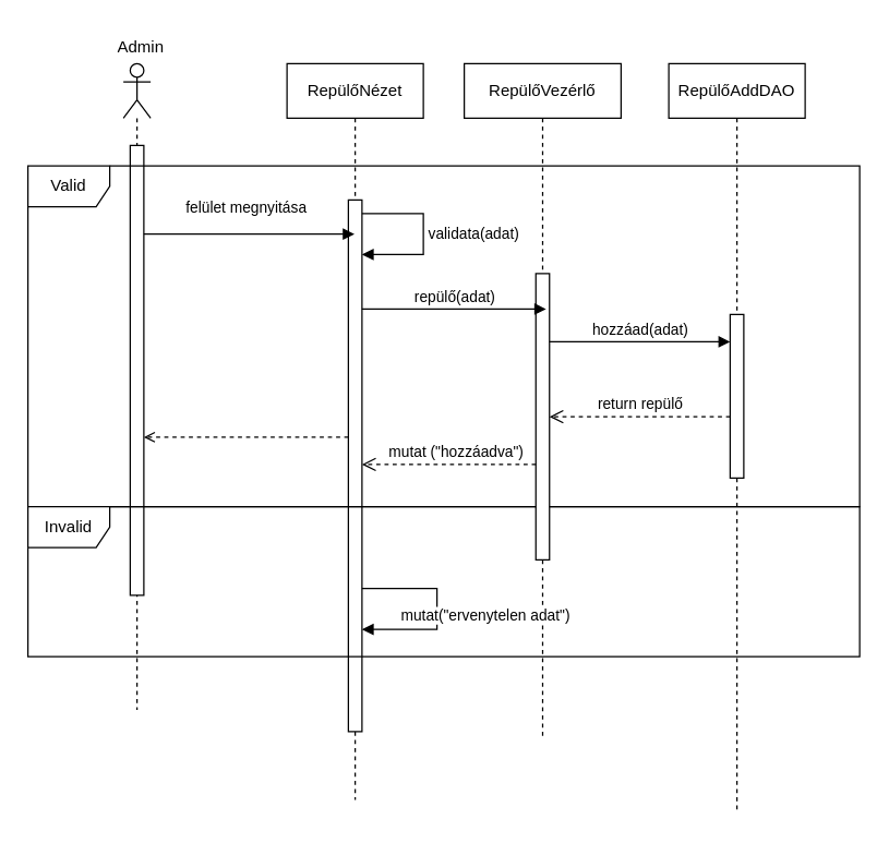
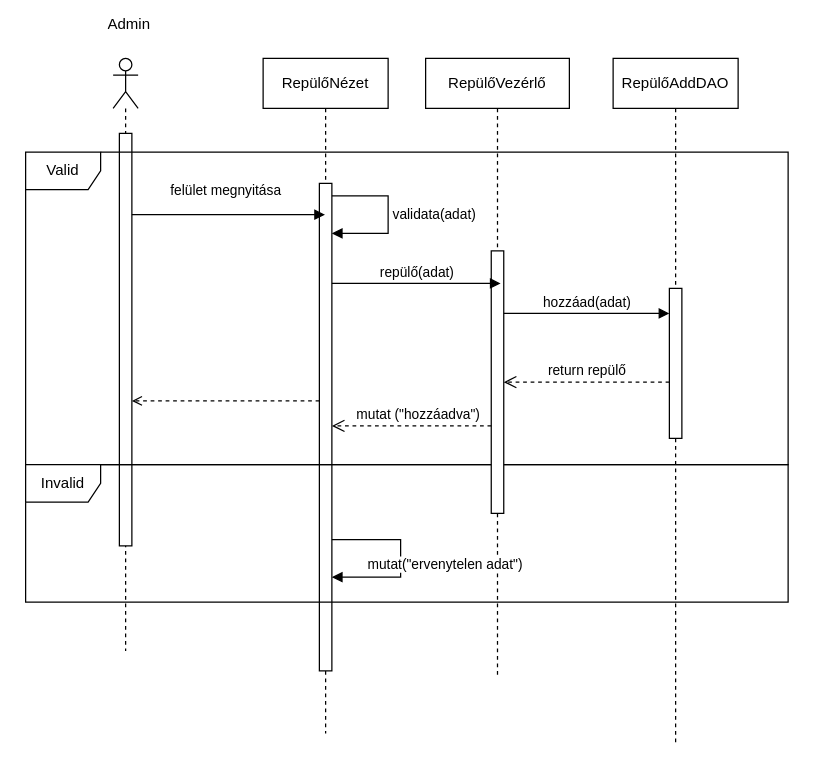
  <mxCell id="0" />
  <mxCell id="1" parent="0" />
  <mxCell id="2" value="RepülőNézet" style="shape=umlLifeline;perimeter=lifelinePerimeter;whiteSpace=wrap;html=1;container=1;dropTarget=0;collapsible=0;recursiveResize=0;outlineConnect=0;portConstraint=eastwest;newEdgeStyle={&quot;curved&quot;:0,&quot;rounded&quot;:0};" parent="1" vertex="1"><mxGeometry x="210" y="46" width="100" height="540" as="geometry" /></mxCell>
  <mxCell id="3" value="" style="html=1;points=[[0,0,0,0,5],[0,1,0,0,-5],[1,0,0,0,5],[1,1,0,0,-5]];perimeter=orthogonalPerimeter;outlineConnect=0;targetShapes=umlLifeline;portConstraint=eastwest;newEdgeStyle={&quot;curved&quot;:0,&quot;rounded&quot;:0};" parent="2" vertex="1"><mxGeometry x="45" y="100" width="10" height="390" as="geometry" /></mxCell>
  <mxCell id="4" value="validata(adat)" style="html=1;align=left;spacingLeft=2;endArrow=block;rounded=0;edgeStyle=orthogonalEdgeStyle;curved=0;rounded=0;" parent="2" source="3" target="3" edge="1"><mxGeometry relative="1" as="geometry"><mxPoint x="50" y="160" as="sourcePoint" /><Array as="points"><mxPoint x="100" y="110" /><mxPoint x="100" y="140" /></Array><mxPoint x="110" y="210" as="targetPoint" /></mxGeometry></mxCell>
  <mxCell id="5" value="" style="shape=umlLifeline;perimeter=lifelinePerimeter;whiteSpace=wrap;html=1;container=1;dropTarget=0;collapsible=0;recursiveResize=0;outlineConnect=0;portConstraint=eastwest;newEdgeStyle={&quot;curved&quot;:0,&quot;rounded&quot;:0};participant=umlActor;" parent="1" vertex="1"><mxGeometry x="90" y="46" width="20" height="474" as="geometry" /></mxCell>
  <mxCell id="6" value="" style="html=1;points=[[0,0,0,0,5],[0,1,0,0,-5],[1,0,0,0,5],[1,1,0,0,-5]];perimeter=orthogonalPerimeter;outlineConnect=0;targetShapes=umlLifeline;portConstraint=eastwest;newEdgeStyle={&quot;curved&quot;:0,&quot;rounded&quot;:0};" parent="5" vertex="1"><mxGeometry x="5" y="60" width="10" height="330" as="geometry" /></mxCell>
  <mxCell id="7" value="felület megnyitása" style="html=1;verticalAlign=bottom;endArrow=block;curved=0;rounded=0;" parent="1" edge="1"><mxGeometry x="-0.034" y="10" width="80" relative="1" as="geometry"><mxPoint x="105" y="171" as="sourcePoint" /><mxPoint x="259.5" y="171" as="targetPoint" /><Array as="points"><mxPoint x="190" y="171" /></Array><mxPoint as="offset" /></mxGeometry></mxCell>
  <mxCell id="8" value="RepülőVezérlő" style="shape=umlLifeline;perimeter=lifelinePerimeter;whiteSpace=wrap;html=1;container=1;dropTarget=0;collapsible=0;recursiveResize=0;outlineConnect=0;portConstraint=eastwest;newEdgeStyle={&quot;curved&quot;:0,&quot;rounded&quot;:0};" parent="1" vertex="1"><mxGeometry x="340" y="46" width="115" height="495" as="geometry" /></mxCell>
  <mxCell id="9" value="RepülőAddDAO" style="shape=umlLifeline;perimeter=lifelinePerimeter;whiteSpace=wrap;html=1;container=1;dropTarget=0;collapsible=0;recursiveResize=0;outlineConnect=0;portConstraint=eastwest;newEdgeStyle={&quot;curved&quot;:0,&quot;rounded&quot;:0};" parent="1" vertex="1"><mxGeometry x="490" y="46" width="100" height="550" as="geometry" /></mxCell>
  <mxCell id="10" value="Valid" style="shape=umlFrame;whiteSpace=wrap;html=1;pointerEvents=0;" parent="1" vertex="1"><mxGeometry x="20" y="121" width="610" height="250" as="geometry" /></mxCell>
  <mxCell id="11" value="Invalid" style="shape=umlFrame;whiteSpace=wrap;html=1;pointerEvents=0;" parent="1" vertex="1"><mxGeometry x="20" y="371" width="610" height="110" as="geometry" /></mxCell>
  <mxCell id="12" value="" style="html=1;points=[[0,0,0,0,5],[0,1,0,0,-5],[1,0,0,0,5],[1,1,0,0,-5]];perimeter=orthogonalPerimeter;outlineConnect=0;targetShapes=umlLifeline;portConstraint=eastwest;newEdgeStyle={&quot;curved&quot;:0,&quot;rounded&quot;:0};" parent="1" vertex="1"><mxGeometry x="535" y="230" width="10" height="120" as="geometry" /></mxCell>
  <mxCell id="13" value="" style="html=1;points=[[0,0,0,0,5],[0,1,0,0,-5],[1,0,0,0,5],[1,1,0,0,-5]];perimeter=orthogonalPerimeter;outlineConnect=0;targetShapes=umlLifeline;portConstraint=eastwest;newEdgeStyle={&quot;curved&quot;:0,&quot;rounded&quot;:0};" parent="1" vertex="1"><mxGeometry x="392.5" y="200" width="10" height="210" as="geometry" /></mxCell>
  <mxCell id="14" value="repülő(adat)" style="html=1;verticalAlign=bottom;endArrow=block;curved=0;rounded=0;" parent="1" edge="1"><mxGeometry width="80" relative="1" as="geometry"><mxPoint x="265" y="226" as="sourcePoint" /><mxPoint x="400" y="226" as="targetPoint" /><Array as="points"><mxPoint x="390" y="226" /></Array></mxGeometry></mxCell>
  <mxCell id="15" value="hozzáad(adat)" style="html=1;verticalAlign=bottom;endArrow=block;curved=0;rounded=0;" parent="1" edge="1" target="12" source="13"><mxGeometry width="80" relative="1" as="geometry"><mxPoint x="410" y="273" as="sourcePoint" /><mxPoint x="535" y="273" as="targetPoint" /><Array as="points"><mxPoint x="470" y="250" /></Array></mxGeometry></mxCell>
  <mxCell id="16" value="return repülő" style="html=1;verticalAlign=bottom;endArrow=open;dashed=1;endSize=8;curved=0;rounded=0;" parent="1" source="12" target="13" edge="1"><mxGeometry relative="1" as="geometry"><mxPoint x="430" y="286" as="sourcePoint" /><mxPoint x="350" y="286" as="targetPoint" /><Array as="points"><mxPoint x="460" y="305" /></Array></mxGeometry></mxCell>
  <mxCell id="17" value="mutat (&quot;hozzáadva&quot;)" style="html=1;verticalAlign=bottom;endArrow=open;dashed=1;endSize=8;curved=0;rounded=0;" parent="1" edge="1" target="3" source="13"><mxGeometry x="-0.074" relative="1" as="geometry"><mxPoint x="392.5" y="396" as="sourcePoint" /><mxPoint x="257.5" y="396" as="targetPoint" /><Array as="points"><mxPoint x="330" y="340" /></Array><mxPoint as="offset" /></mxGeometry></mxCell>
  <mxCell id="18" value="mutat(&quot;ervenytelen adat&quot;)" style="html=1;align=left;spacingLeft=2;endArrow=block;rounded=0;edgeStyle=orthogonalEdgeStyle;curved=0;rounded=0;" parent="1" edge="1"><mxGeometry x="0.643" y="-10" relative="1" as="geometry"><mxPoint x="265" y="431" as="sourcePoint" /><Array as="points"><mxPoint x="320" y="431" /><mxPoint x="320" y="461" /></Array><mxPoint as="offset" /><mxPoint x="265" y="461" as="targetPoint" /></mxGeometry></mxCell>
- <mxCell id="19" value="Admin" style="text;strokeColor=none;fillColor=none;align=left;verticalAlign=top;spacingLeft=4;spacingRight=4;overflow=hidden;rotatable=0;points=[[0,0.5],[1,0.5]];portConstraint=eastwest;whiteSpace=wrap;html=1;" parent="1" vertex="1"><mxGeometry x="80" y="20" width="80" height="26" as="geometry" /></mxCell>
+ <mxCell id="19" value="Admin" style="text;strokeColor=none;fillColor=none;align=left;verticalAlign=top;spacingLeft=4;spacingRight=4;overflow=hidden;rotatable=0;points=[[0,0.5],[1,0.5]];portConstraint=eastwest;whiteSpace=wrap;html=1;" parent="1" vertex="1"><mxGeometry x="80" y="5" width="80" height="26" as="geometry" /></mxCell>
  <mxCell id="20" value="" style="endArrow=open;dashed=1;html=1;rounded=0;" edge="1" parent="1" source="3" target="6"><mxGeometry width="160" relative="1" as="geometry"><mxPoint x="100" y="350" as="sourcePoint" /><mxPoint x="260" y="350" as="targetPoint" /><Array as="points"><mxPoint x="180" y="320" /></Array></mxGeometry></mxCell>
